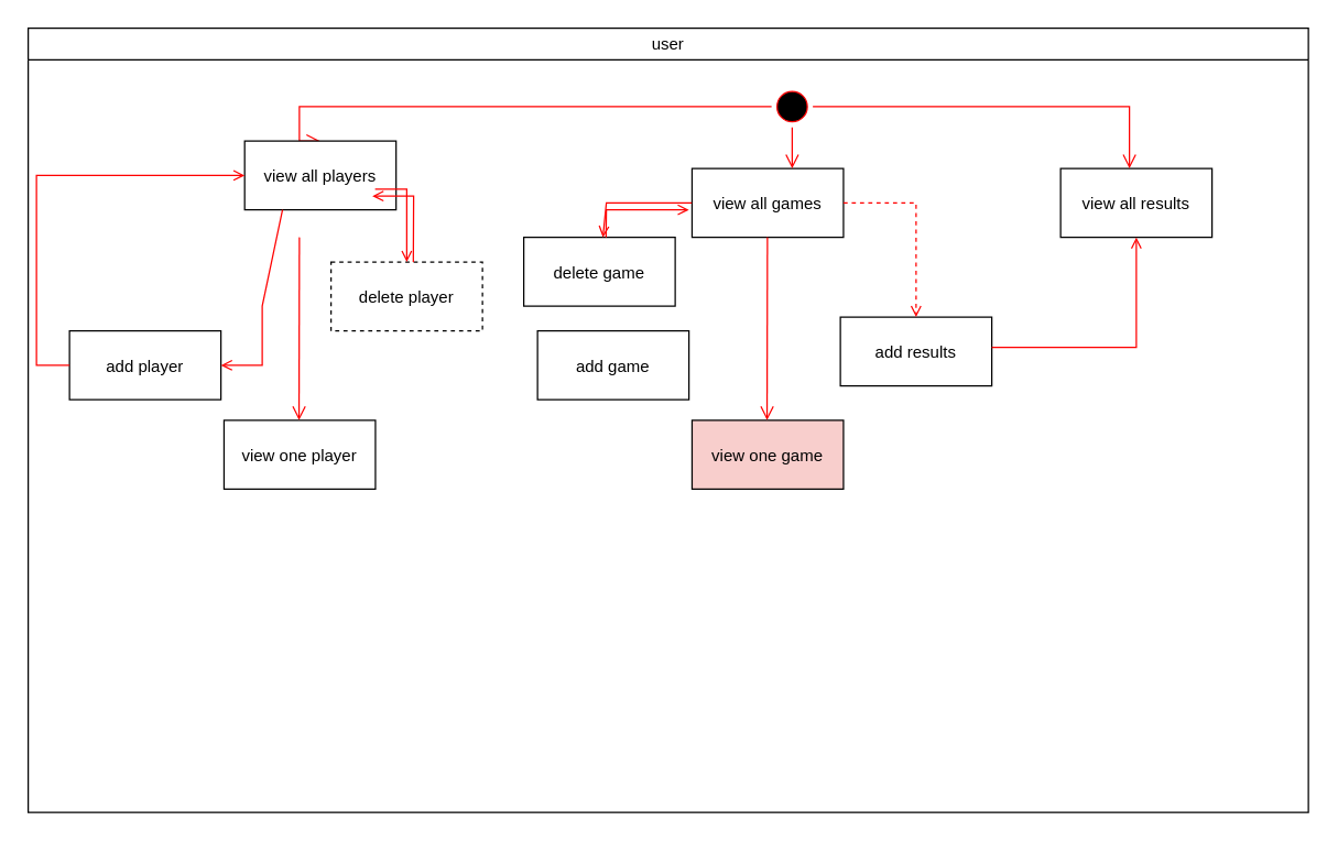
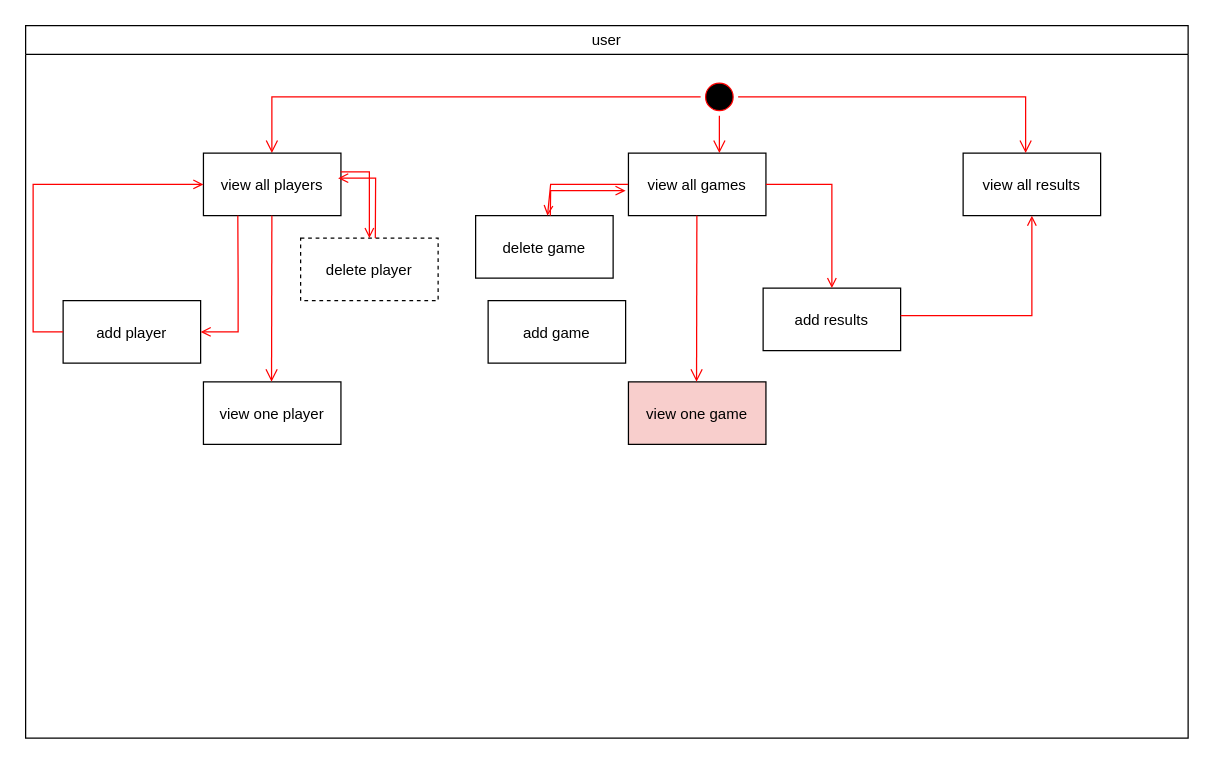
  <mxCell id="0" />
  <mxCell id="1" parent="0" />
  <mxCell id="2" value="user" style="swimlane;whiteSpace=wrap;fontStyle=0" parent="1" vertex="1"><mxGeometry x="20" y="20" width="930" height="570" as="geometry" /></mxCell>
  <mxCell id="3" value="" style="ellipse;shape=startState;fillColor=#000000;strokeColor=#ff0000;" parent="2" vertex="1"><mxGeometry x="540" y="42" width="30" height="30" as="geometry" /></mxCell>
  <mxCell id="4" value="" style="edgeStyle=elbowEdgeStyle;elbow=horizontal;verticalAlign=bottom;endArrow=open;endSize=8;strokeColor=#FF0000;endFill=1;rounded=0;entryX=0.5;entryY=0;entryDx=0;entryDy=0;" parent="2" source="3" target="5" edge="1"><mxGeometry x="100" y="40" as="geometry"><mxPoint x="115" y="110" as="targetPoint" /><Array as="points"><mxPoint x="197" y="82" /></Array></mxGeometry></mxCell>
- <mxCell id="5" value="view all players" style="" parent="2" vertex="1"><mxGeometry x="157.25" y="82" width="110" height="50" as="geometry" /></mxCell>
+ <mxCell id="5" value="view all players" style="" parent="2" vertex="1"><mxGeometry x="142.25" y="102" width="110" height="50" as="geometry" /></mxCell>
  <mxCell id="6" value="add player" style="" parent="2" vertex="1"><mxGeometry x="30" y="220" width="110" height="50" as="geometry" /></mxCell>
  <mxCell id="7" value="" style="endArrow=open;strokeColor=#FF0000;endFill=1;rounded=0;exitX=0.25;exitY=1;exitDx=0;exitDy=0;" parent="2" source="5" target="6" edge="1"><mxGeometry relative="1" as="geometry"><Array as="points"><mxPoint x="170" y="202" /><mxPoint x="170" y="245" /></Array></mxGeometry></mxCell>
  <mxCell id="8" value="view one player" style="" parent="2" vertex="1"><mxGeometry x="142.25" y="285" width="110" height="50" as="geometry" /></mxCell>
  <mxCell id="9" value="" style="edgeStyle=elbowEdgeStyle;elbow=horizontal;strokeColor=#FF0000;endArrow=open;endFill=1;rounded=0;exitX=0;exitY=0.5;exitDx=0;exitDy=0;" parent="2" source="6" target="5" edge="1"><mxGeometry width="100" height="100" relative="1" as="geometry"><mxPoint x="160" y="290" as="sourcePoint" /><mxPoint x="260" y="190" as="targetPoint" /><Array as="points"><mxPoint x="6" y="192" /></Array></mxGeometry></mxCell>
  <mxCell id="10" value="view all games" style="" vertex="1" parent="2"><mxGeometry x="482.25" y="102" width="110" height="50" as="geometry" /></mxCell>
  <mxCell id="11" value="add game" style="" vertex="1" parent="2"><mxGeometry x="370" y="220" width="110" height="50" as="geometry" /></mxCell>
  <mxCell id="12" value="view one game" style="fillColor=#f8cecc;" vertex="1" parent="2"><mxGeometry x="482.25" y="285" width="110" height="50" as="geometry" /></mxCell>
  <mxCell id="13" value="view all results" style="" vertex="1" parent="2"><mxGeometry x="750" y="102" width="110" height="50" as="geometry" /></mxCell>
  <mxCell id="14" value="" style="edgeStyle=elbowEdgeStyle;elbow=horizontal;verticalAlign=bottom;endArrow=open;endSize=8;strokeColor=#FF0000;endFill=1;rounded=0;" edge="1" parent="2" source="3"><mxGeometry x="133" y="-63" as="geometry"><mxPoint x="555" y="102" as="targetPoint" /><mxPoint x="515.25" y="82" as="sourcePoint" /><Array as="points"><mxPoint x="555" y="72" /><mxPoint x="457" y="82" /><mxPoint x="440" y="102" /></Array></mxGeometry></mxCell>
  <mxCell id="15" value="" style="edgeStyle=elbowEdgeStyle;elbow=horizontal;verticalAlign=bottom;endArrow=open;endSize=8;strokeColor=#FF0000;endFill=1;rounded=0;" edge="1" parent="2" target="12"><mxGeometry x="172.75" y="-111" as="geometry"><mxPoint x="537" y="282" as="targetPoint" /><mxPoint x="537" y="152" as="sourcePoint" /><Array as="points"><mxPoint x="536.75" y="162" /><mxPoint x="529.75" y="182" /></Array></mxGeometry></mxCell>
  <mxCell id="16" value="" style="edgeStyle=elbowEdgeStyle;elbow=horizontal;verticalAlign=bottom;endArrow=open;endSize=8;strokeColor=#FF0000;endFill=1;rounded=0;entryX=0.5;entryY=0;entryDx=0;entryDy=0;" edge="1" parent="2" target="8"><mxGeometry x="-167.25" y="-111" as="geometry"><mxPoint x="196.75" y="182" as="targetPoint" /><mxPoint x="197" y="152" as="sourcePoint" /><Array as="points"><mxPoint x="196.75" y="162" /><mxPoint x="189.75" y="182" /></Array></mxGeometry></mxCell>
  <mxCell id="17" value="" style="edgeStyle=elbowEdgeStyle;elbow=horizontal;verticalAlign=bottom;endArrow=open;endSize=8;strokeColor=#FF0000;endFill=1;rounded=0;" edge="1" parent="2" source="3"><mxGeometry x="360.5" y="-191" as="geometry"><mxPoint x="800" y="102" as="targetPoint" /><mxPoint x="724.75" y="72" as="sourcePoint" /><Array as="points"><mxPoint x="800" y="82" /></Array></mxGeometry></mxCell>
  <mxCell id="18" value="add results" style="" vertex="1" parent="2"><mxGeometry x="590" y="210" width="110" height="50" as="geometry" /></mxCell>
- <mxCell id="19" value="" style="endArrow=open;strokeColor=#FF0000;endFill=1;rounded=0;exitX=1;exitY=0.5;exitDx=0;exitDy=0;dashed=1;" edge="1" parent="2" target="18" source="10"><mxGeometry relative="1" as="geometry"><Array as="points"><mxPoint x="645" y="127" /><mxPoint x="645" y="202" /></Array><mxPoint x="729.75" y="142" as="sourcePoint" /></mxGeometry></mxCell>
+ <mxCell id="19" value="" style="endArrow=open;strokeColor=#FF0000;endFill=1;rounded=0;exitX=1;exitY=0.5;exitDx=0;exitDy=0;" edge="1" parent="2" target="18" source="10"><mxGeometry relative="1" as="geometry"><Array as="points"><mxPoint x="645" y="127" /><mxPoint x="645" y="202" /></Array><mxPoint x="729.75" y="142" as="sourcePoint" /></mxGeometry></mxCell>
  <mxCell id="20" value="" style="endArrow=open;strokeColor=#FF0000;endFill=1;rounded=0;exitX=1;exitY=0.5;exitDx=0;exitDy=0;entryX=0.5;entryY=1;entryDx=0;entryDy=0;" edge="1" parent="2" target="13"><mxGeometry relative="1" as="geometry"><Array as="points"><mxPoint x="752.75" y="232" /><mxPoint x="805" y="232" /></Array><mxPoint x="700" y="232" as="sourcePoint" /><mxPoint x="752.75" y="315" as="targetPoint" /></mxGeometry></mxCell>
  <mxCell id="21" value="delete game" style="" vertex="1" parent="2"><mxGeometry x="360" y="152" width="110" height="50" as="geometry" /></mxCell>
  <mxCell id="22" value="delete player" style="dashed=1;" vertex="1" parent="2"><mxGeometry x="220" y="170" width="110" height="50" as="geometry" /></mxCell>
  <mxCell id="23" value="" style="endArrow=open;strokeColor=#FF0000;endFill=1;rounded=0;exitX=0.25;exitY=1;exitDx=0;exitDy=0;entryX=0.5;entryY=0;entryDx=0;entryDy=0;" edge="1" parent="2" target="22"><mxGeometry relative="1" as="geometry"><mxPoint x="252" y="117" as="sourcePoint" /><mxPoint x="222.25" y="210" as="targetPoint" /><Array as="points"><mxPoint x="275" y="117" /></Array></mxGeometry></mxCell>
  <mxCell id="24" value="" style="endArrow=open;strokeColor=#FF0000;endFill=1;rounded=0;exitX=0.25;exitY=1;exitDx=0;exitDy=0;" edge="1" parent="2"><mxGeometry relative="1" as="geometry"><mxPoint x="279.75" y="170" as="sourcePoint" /><mxPoint x="250" y="122" as="targetPoint" /><Array as="points"><mxPoint x="280" y="122" /></Array></mxGeometry></mxCell>
  <mxCell id="25" value="" style="endArrow=open;strokeColor=#FF0000;endFill=1;rounded=0;exitX=0.25;exitY=1;exitDx=0;exitDy=0;" edge="1" parent="2"><mxGeometry relative="1" as="geometry"><mxPoint x="419.75" y="152" as="sourcePoint" /><mxPoint x="480" y="132" as="targetPoint" /><Array as="points"><mxPoint x="420" y="132" /></Array></mxGeometry></mxCell>
  <mxCell id="26" value="" style="endArrow=open;strokeColor=#FF0000;endFill=1;rounded=0;exitX=0.25;exitY=1;exitDx=0;exitDy=0;" edge="1" parent="2" target="21"><mxGeometry relative="1" as="geometry"><mxPoint x="482" y="127" as="sourcePoint" /><mxPoint x="452.25" y="220" as="targetPoint" /><Array as="points"><mxPoint x="420" y="127" /></Array></mxGeometry></mxCell>
